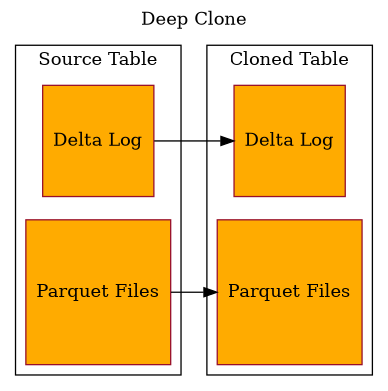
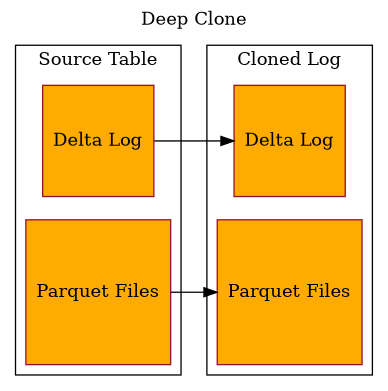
  digraph {
    compound=true
    label="Deep Clone"
    labelloc=t
    rankdir=LR
    node [color="#98102A" fillcolor="#FFAB00" shape=square style=filled]
    n1 [label="Delta Log"]
    n2 [label="Parquet Files"]
    n3 [label="Delta Log"]
    n4 [label="Parquet Files"]
    subgraph cluster_1 {
      label="Source Table"
      n1
      n2
    }
    subgraph cluster_2 {
-     label="Cloned Table"
+     label="Cloned Log"
      n3
      n4
    }
    n1 -> n3
    n2 -> n4
  }
